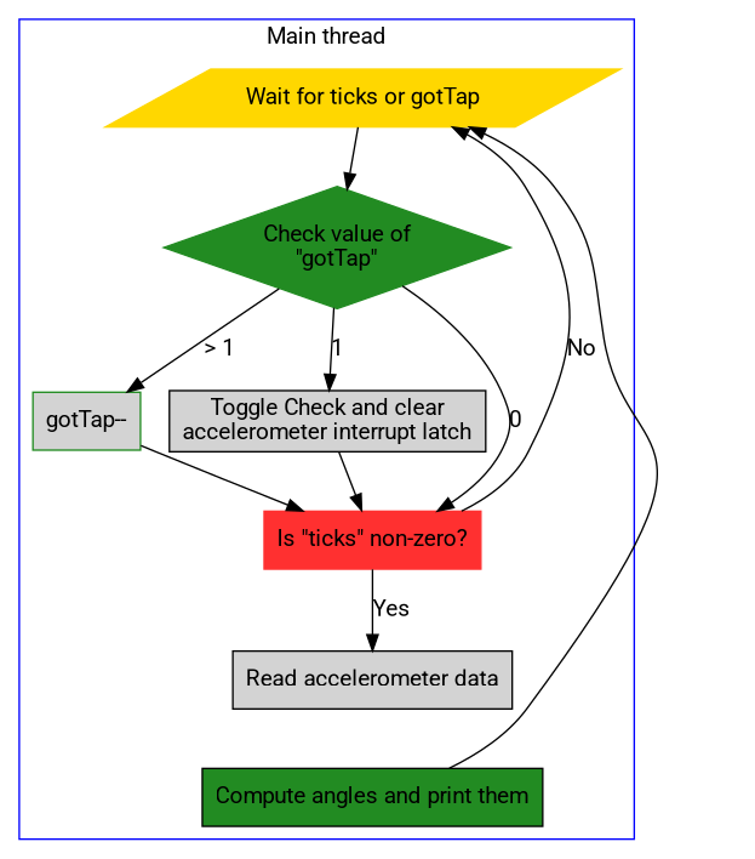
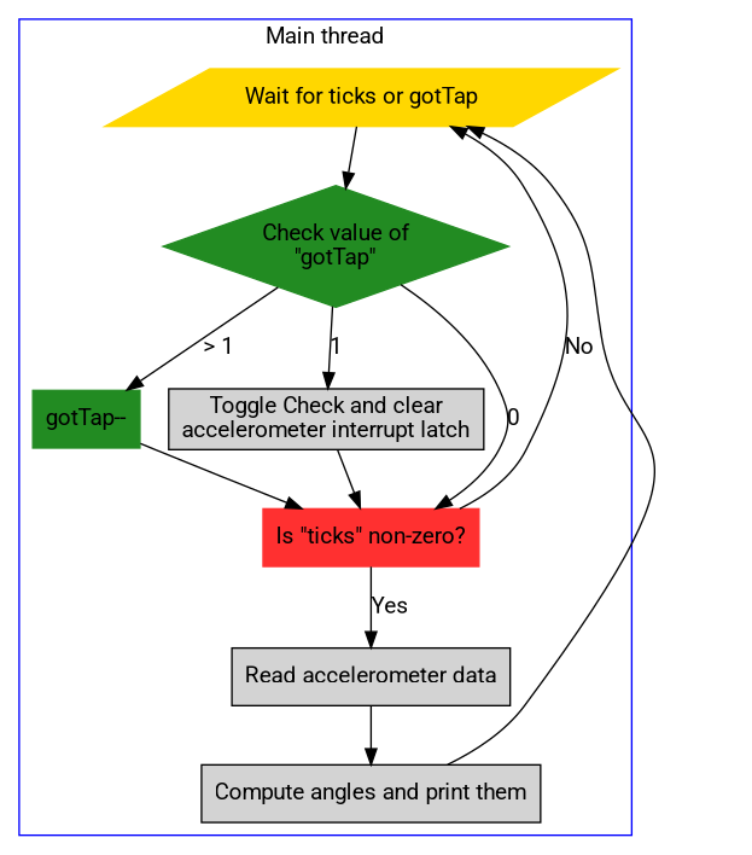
  digraph {
    fontname=Roboto
    node [fontname=Roboto shape=box style=filled]
    edge [fontname=Roboto]
    n1 [color=gold label="Wait for ticks or gotTap" shape=parallelogram]
    n2 [color=forestgreen label="Check value of\n\"gotTap\"" shape=diamond]
-   n3 [color=forestgreen label="gotTap--" fillcolor=lightgrey]
+   n3 [color=forestgreen label="gotTap--"]
    n4 [label="Toggle Check and clear\naccelerometer interrupt latch"]
    n5 [color=firebrick1 label="Is \"ticks\" non-zero?"]
    n6 [label="Read accelerometer data"]
-   n7 [label="Compute angles and print them" fillcolor=forestgreen]
+   n7 [label="Compute angles and print them"]
    subgraph cluster_1 {
      color=blue
      label="Main thread"
      n1
      n2
      n3
      n4
      n5
      n6
      n7
    }
    n1 -> n2
    n2 -> n3 [label="> 1"]
    n2 -> n4 [label=1]
    n2 -> n5 [label=0]
    n3 -> n5
    n4 -> n5
    n5 -> n1 [label=No]
    n5 -> n6 [label=Yes]
+   n6 -> n7
    n7 -> n1 [constraint=false]
  }
